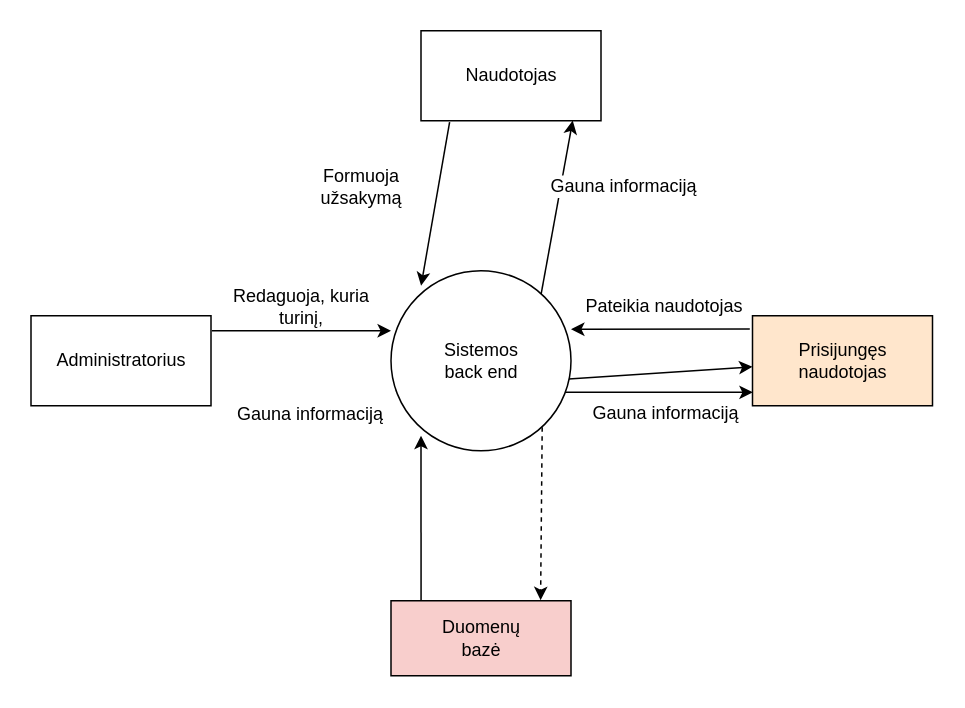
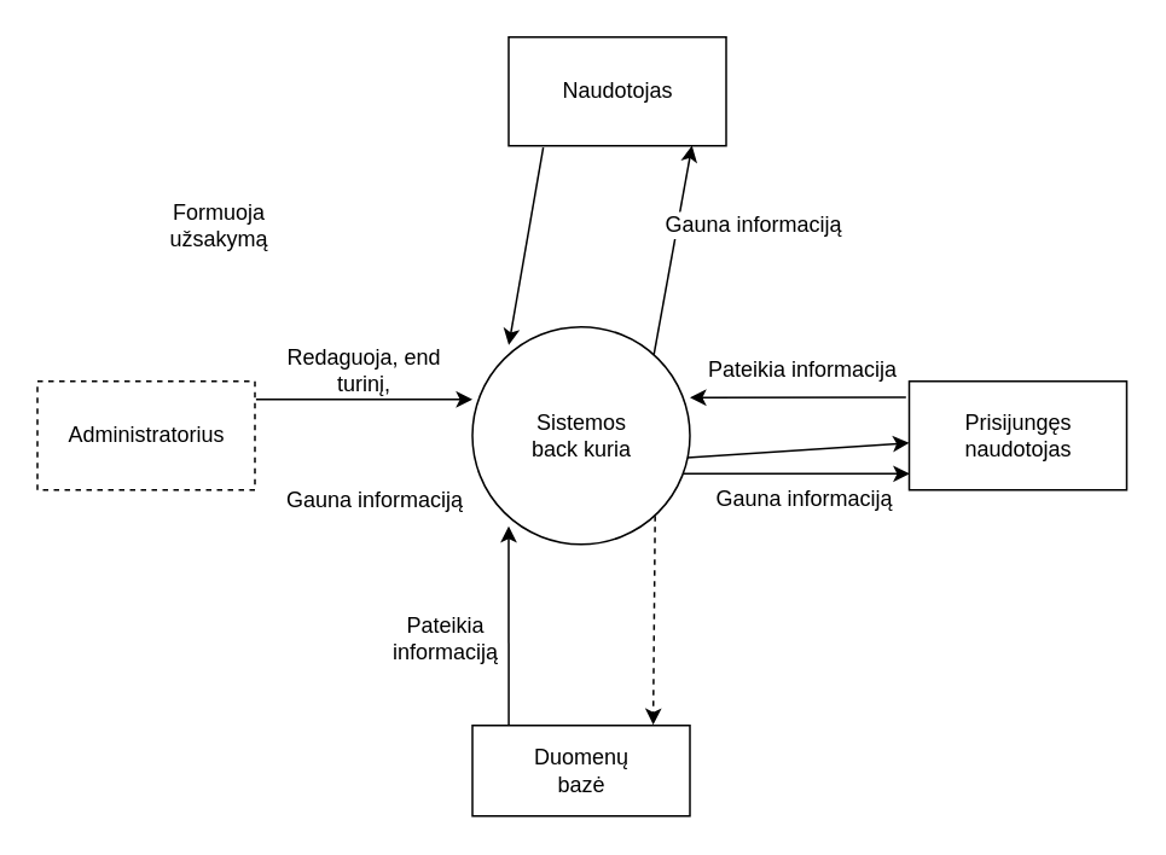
  <mxCell id="0" />
  <mxCell id="1" parent="0" />
  <mxCell id="2" style="edgeStyle=none;html=1;exitX=1.005;exitY=0.167;exitDx=0;exitDy=0;exitPerimeter=0;rounded=0;" parent="1" source="3" edge="1"><mxGeometry relative="1" as="geometry"><mxPoint x="260" y="220" as="targetPoint" /></mxGeometry></mxCell>
- <mxCell id="3" value="Administratorius" style="html=1;dashed=0;whitespace=wrap;rounded=0;" parent="1" vertex="1"><mxGeometry y="210" width="120" height="60" as="geometry" x="20" /></mxCell>
+ <mxCell id="3" value="Administratorius" style="html=1;dashed=1;whitespace=wrap;rounded=0;" parent="1" vertex="1"><mxGeometry y="210" width="120" height="60" as="geometry" x="20" /></mxCell>
  <mxCell id="4" style="edgeStyle=none;html=1;exitX=0.834;exitY=0.13;exitDx=0;exitDy=0;entryX=0.843;entryY=0.998;entryDx=0;entryDy=0;entryPerimeter=0;exitPerimeter=0;rounded=0;" parent="1" source="8" target="12" edge="1"><mxGeometry relative="1" as="geometry" /></mxCell>
  <mxCell id="5" style="edgeStyle=none;html=1;exitX=0.026;exitY=0.666;exitDx=0;exitDy=0;exitPerimeter=0;rounded=0;" parent="1" source="8" target="10" edge="1"><mxGeometry relative="1" as="geometry"><mxPoint x="150" y="260" as="targetPoint" /></mxGeometry></mxCell>
  <mxCell id="6" style="edgeStyle=none;html=1;entryX=0.002;entryY=0.851;entryDx=0;entryDy=0;exitX=0.963;exitY=0.675;exitDx=0;exitDy=0;exitPerimeter=0;entryPerimeter=0;rounded=0;" parent="1" target="10" edge="1"><mxGeometry relative="1" as="geometry"><mxPoint x="375.32" y="261" as="sourcePoint" /><mxPoint x="480" y="261.84" as="targetPoint" /></mxGeometry></mxCell>
  <mxCell id="7" style="edgeStyle=none;html=1;exitX=0.84;exitY=0.869;exitDx=0;exitDy=0;entryX=0.831;entryY=-0.007;entryDx=0;entryDy=0;entryPerimeter=0;exitPerimeter=0;rounded=0;dashed=1;" parent="1" source="8" target="14" edge="1"><mxGeometry relative="1" as="geometry" /></mxCell>
- <mxCell id="8" value="Sistemos&lt;br&gt;back end" style="shape=ellipse;html=1;dashed=0;whitespace=wrap;aspect=fixed;perimeter=ellipsePerimeter;rounded=0;" parent="1" vertex="1"><mxGeometry x="260" y="180" width="120" height="120" as="geometry" /></mxCell>
+ <mxCell id="8" value="Sistemos&lt;br&gt;back kuria" style="shape=ellipse;html=1;dashed=0;whitespace=wrap;aspect=fixed;perimeter=ellipsePerimeter;rounded=0;" parent="1" vertex="1"><mxGeometry x="260" y="180" width="120" height="120" as="geometry" /></mxCell>
  <mxCell id="9" style="edgeStyle=none;html=1;exitX=-0.015;exitY=0.147;exitDx=0;exitDy=0;exitPerimeter=0;rounded=0;" parent="1" source="10" edge="1"><mxGeometry relative="1" as="geometry"><mxPoint x="380" y="219" as="targetPoint" /></mxGeometry></mxCell>
- <mxCell id="10" value="Prisijungęs&lt;br&gt;naudotojas" style="html=1;dashed=0;whitespace=wrap;rounded=0;fillColor=#ffe6cc;" parent="1" vertex="1"><mxGeometry x="501" y="210" width="120" height="60" as="geometry" /></mxCell>
+ <mxCell id="10" value="Prisijungęs&lt;br&gt;naudotojas" style="html=1;dashed=0;whitespace=wrap;rounded=0;" parent="1" vertex="1"><mxGeometry x="501" y="210" width="120" height="60" as="geometry" /></mxCell>
  <mxCell id="11" style="edgeStyle=none;html=1;exitX=0.159;exitY=1.015;exitDx=0;exitDy=0;exitPerimeter=0;entryX=0.167;entryY=0.083;entryDx=0;entryDy=0;entryPerimeter=0;rounded=0;" parent="1" source="12" target="8" edge="1"><mxGeometry relative="1" as="geometry"><mxPoint x="280" y="170" as="targetPoint" /></mxGeometry></mxCell>
  <mxCell id="12" value="Naudotojas" style="html=1;dashed=0;whitespace=wrap;rounded=0;" parent="1" vertex="1"><mxGeometry x="280" y="20" width="120" height="60" as="geometry" /></mxCell>
  <mxCell id="13" style="edgeStyle=none;html=1;exitX=0.167;exitY=0.018;exitDx=0;exitDy=0;exitPerimeter=0;rounded=0;" parent="1" source="14" edge="1"><mxGeometry relative="1" as="geometry"><mxPoint x="280" y="290" as="targetPoint" /></mxGeometry></mxCell>
- <mxCell id="14" value="Duomenų&lt;br&gt;bazė" style="html=1;dashed=0;whitespace=wrap;rounded=0;fillColor=#f8cecc;" parent="1" vertex="1"><mxGeometry x="260" y="400" width="120" height="50" as="geometry" /></mxCell>
- <mxCell id="16" value="Redaguoja, kuria &lt;br&gt;turinį," style="text;html=1;align=center;verticalAlign=middle;resizable=0;points=[];autosize=1;strokeColor=none;fillColor=none;labelBorderColor=none;labelBackgroundColor=default;rounded=0;" parent="1" vertex="1"><mxGeometry x="145" y="184" width="110" height="40" as="geometry" /></mxCell>
+ <mxCell id="14" value="Duomenų&lt;br&gt;bazė" style="html=1;dashed=0;whitespace=wrap;rounded=0;" parent="1" vertex="1"><mxGeometry x="260" y="400" width="120" height="50" as="geometry" /></mxCell>
+ <mxCell id="15" value="Pateikia &lt;br&gt;informaciją" style="text;html=1;align=center;verticalAlign=middle;resizable=0;points=[];autosize=1;strokeColor=none;fillColor=none;labelBackgroundColor=default;spacing=2;rounded=0;" parent="1" vertex="1"><mxGeometry x="205" y="332" width="80" height="40" as="geometry" /></mxCell>
+ <mxCell id="16" value="Redaguoja, end &lt;br&gt;turinį," style="text;html=1;align=center;verticalAlign=middle;resizable=0;points=[];autosize=1;strokeColor=none;fillColor=none;labelBorderColor=none;labelBackgroundColor=default;rounded=0;" parent="1" vertex="1"><mxGeometry x="145" y="184" width="110" height="40" as="geometry" /></mxCell>
  <mxCell id="17" value="Gauna informaciją" style="text;html=1;align=center;verticalAlign=middle;resizable=0;points=[];autosize=1;strokeColor=none;fillColor=none;labelBorderColor=none;labelBackgroundColor=default;rounded=0;" parent="1" vertex="1"><mxGeometry x="146" y="261" width="120" height="30" as="geometry" /></mxCell>
  <mxCell id="18" value="Gauna informaciją" style="text;html=1;align=center;verticalAlign=middle;resizable=0;points=[];autosize=1;strokeColor=none;fillColor=none;labelBorderColor=none;labelBackgroundColor=default;rounded=0;" parent="1" vertex="1"><mxGeometry x="383" y="260" width="120" height="30" as="geometry" /></mxCell>
  <mxCell id="19" value="Gauna informaciją" style="text;html=1;align=center;verticalAlign=middle;resizable=0;points=[];autosize=1;strokeColor=none;fillColor=none;labelBorderColor=none;labelBackgroundColor=default;rounded=0;" parent="1" vertex="1"><mxGeometry x="355" y="109" width="120" height="30" as="geometry" /></mxCell>
- <mxCell id="20" value="Formuoja&lt;br&gt;užsakymą" style="text;html=1;align=center;verticalAlign=middle;resizable=0;points=[];autosize=1;strokeColor=none;fillColor=none;labelBorderColor=none;labelBackgroundColor=default;rounded=0;" parent="1" vertex="1"><mxGeometry x="200" y="104" width="80" height="40" as="geometry" /></mxCell>
- <mxCell id="21" value="Pateikia naudotojas" style="text;html=1;align=center;verticalAlign=middle;resizable=0;points=[];autosize=1;strokeColor=none;fillColor=none;labelBorderColor=none;labelBackgroundColor=default;rounded=0;" parent="1" vertex="1"><mxGeometry x="377" y="189" width="130" height="30" as="geometry" /></mxCell>
+ <mxCell id="20" value="Formuoja&lt;br&gt;užsakymą" style="text;html=1;align=center;verticalAlign=middle;resizable=0;points=[];autosize=1;strokeColor=none;fillColor=none;labelBorderColor=none;labelBackgroundColor=default;rounded=0;" parent="1" vertex="1"><mxGeometry x="80" y="104" width="80" height="40" as="geometry" /></mxCell>
+ <mxCell id="21" value="Pateikia informacija" style="text;html=1;align=center;verticalAlign=middle;resizable=0;points=[];autosize=1;strokeColor=none;fillColor=none;labelBorderColor=none;labelBackgroundColor=default;rounded=0;" parent="1" vertex="1"><mxGeometry x="377" y="189" width="130" height="30" as="geometry" /></mxCell>
